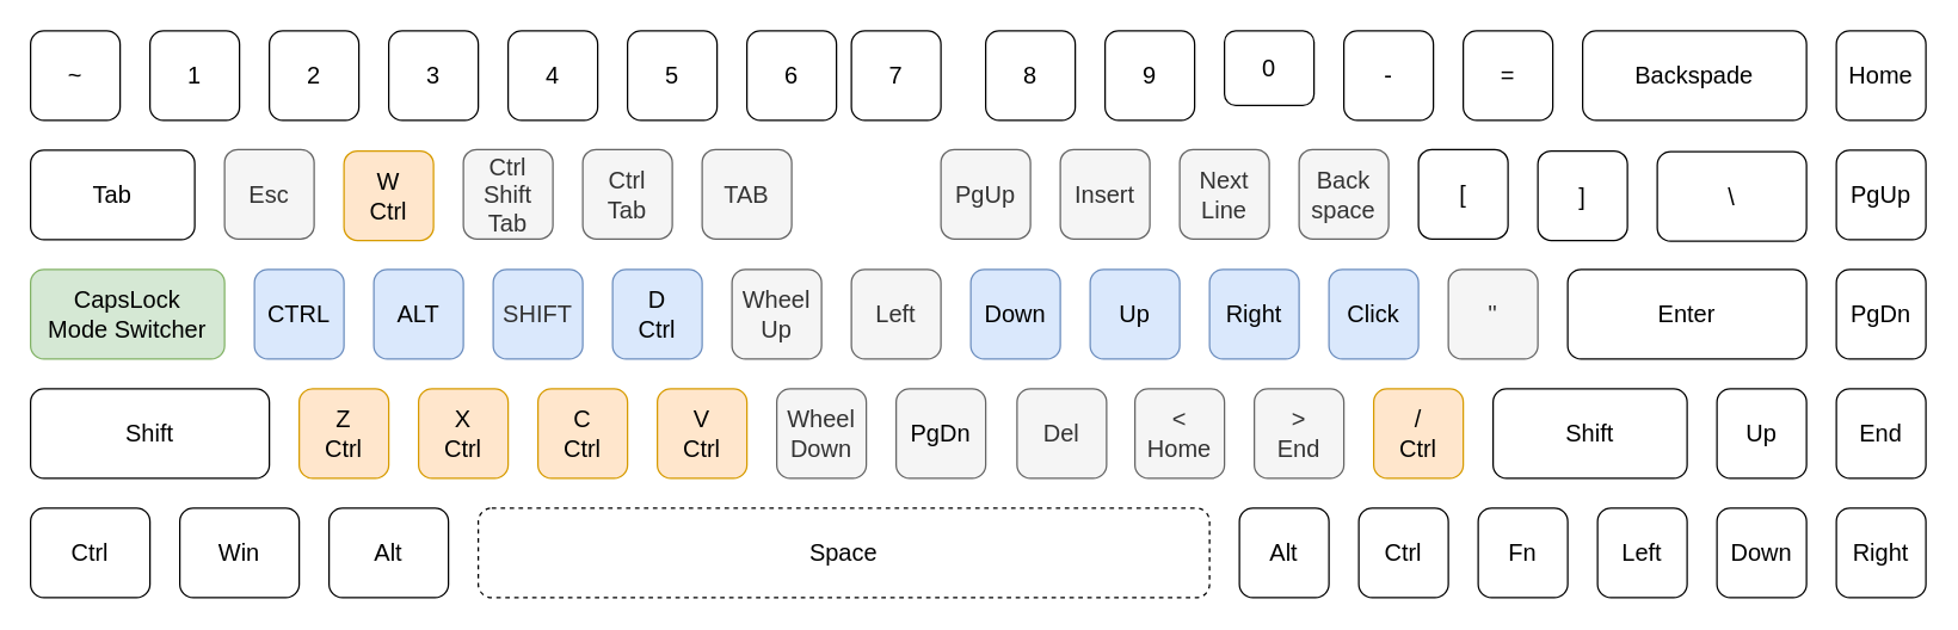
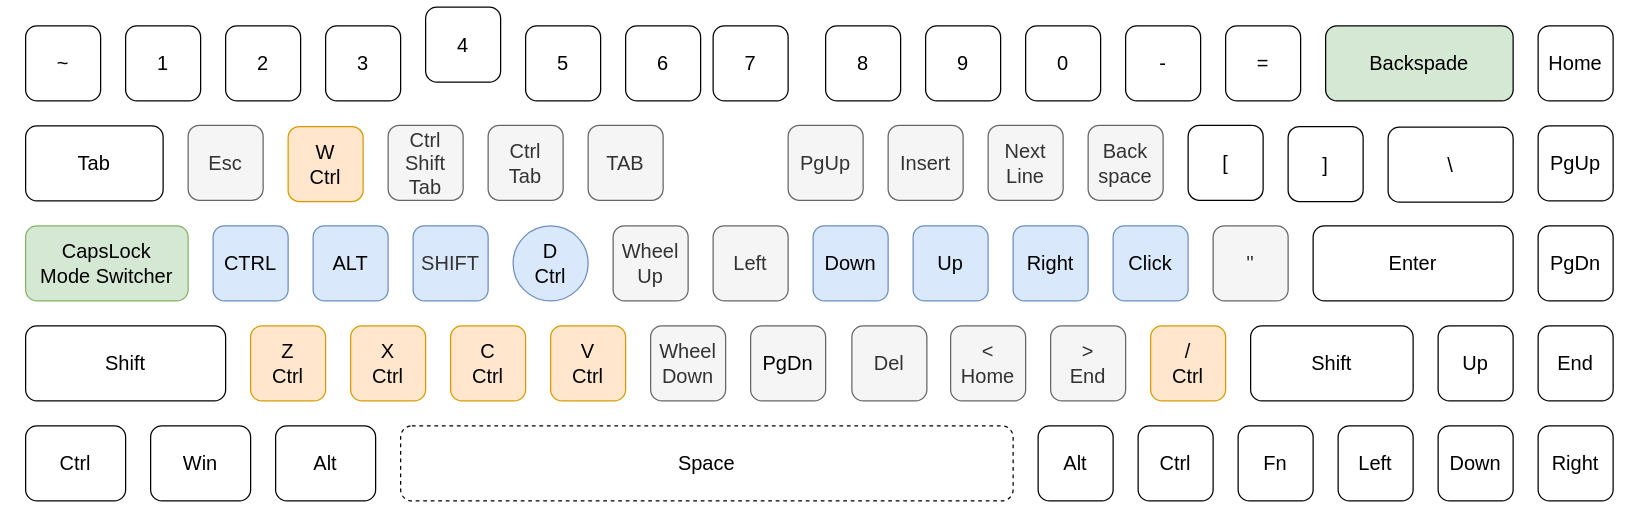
  <mxCell id="0" />
  <mxCell id="1" parent="0" />
  <mxCell id="2" value="PgUp" style="whiteSpace=wrap;html=1;aspect=fixed;rounded=1;fillColor=#f5f5f5;strokeColor=#666666;fontColor=#333333;fontSize=16;" parent="1" vertex="1"><mxGeometry x="630" y="99.5" width="60" height="60" as="geometry" /></mxCell>
  <mxCell id="3" value="Insert" style="whiteSpace=wrap;html=1;aspect=fixed;rounded=1;fillColor=#f5f5f5;strokeColor=#666666;fontColor=#333333;fontSize=16;" parent="1" vertex="1"><mxGeometry x="710" y="99.5" width="60" height="60" as="geometry" /></mxCell>
  <mxCell id="4" value="Back&lt;br&gt;space" style="whiteSpace=wrap;html=1;aspect=fixed;rounded=1;fillColor=#f5f5f5;strokeColor=#666666;fontColor=#333333;fontSize=16;" parent="1" vertex="1"><mxGeometry x="870" y="99.5" width="60" height="60" as="geometry" /></mxCell>
  <mxCell id="5" value="Right" style="whiteSpace=wrap;html=1;aspect=fixed;rounded=1;fillColor=#dae8fc;strokeColor=#6c8ebf;fontSize=16;" parent="1" vertex="1"><mxGeometry x="810" y="180" width="60" height="60" as="geometry" /></mxCell>
  <mxCell id="6" value="Up" style="whiteSpace=wrap;html=1;aspect=fixed;rounded=1;fillColor=#dae8fc;strokeColor=#6c8ebf;fontSize=16;" parent="1" vertex="1"><mxGeometry x="730" y="180" width="60" height="60" as="geometry" /></mxCell>
  <mxCell id="7" value="Next Line" style="whiteSpace=wrap;html=1;aspect=fixed;rounded=1;fillColor=#f5f5f5;strokeColor=#666666;fontColor=#333333;fontSize=16;" parent="1" vertex="1"><mxGeometry x="790" y="99.5" width="60" height="60" as="geometry" /></mxCell>
  <mxCell id="8" value="Down" style="whiteSpace=wrap;html=1;aspect=fixed;rounded=1;fillColor=#dae8fc;strokeColor=#6c8ebf;fontSize=16;" parent="1" vertex="1"><mxGeometry x="650" y="180" width="60" height="60" as="geometry" /></mxCell>
  <mxCell id="9" value="Left" style="whiteSpace=wrap;html=1;aspect=fixed;rounded=1;fillColor=#f5f5f5;strokeColor=#666666;fontColor=#333333;fontSize=16;" parent="1" vertex="1"><mxGeometry x="570" y="180" width="60" height="60" as="geometry" /></mxCell>
  <mxCell id="10" value="Del" style="whiteSpace=wrap;html=1;aspect=fixed;rounded=1;fillColor=#f5f5f5;strokeColor=#666666;fontColor=#333333;fontSize=16;" parent="1" vertex="1"><mxGeometry x="681" y="260" width="60" height="60" as="geometry" /></mxCell>
  <mxCell id="11" value="&amp;gt;&lt;br&gt;End" style="whiteSpace=wrap;html=1;aspect=fixed;rounded=1;fillColor=#f5f5f5;strokeColor=#666666;fontColor=#333333;fontSize=16;" parent="1" vertex="1"><mxGeometry x="840" y="260" width="60" height="60" as="geometry" /></mxCell>
  <mxCell id="12" value="&amp;lt;&lt;br&gt;Home" style="whiteSpace=wrap;html=1;aspect=fixed;rounded=1;fillColor=#f5f5f5;strokeColor=#666666;fontColor=#333333;fontSize=16;" parent="1" vertex="1"><mxGeometry x="760" y="260" width="60" height="60" as="geometry" /></mxCell>
  <mxCell id="13" value="&lt;span style=&quot;color: rgb(0, 0, 0);&quot;&gt;PgDn&lt;/span&gt;" style="whiteSpace=wrap;html=1;aspect=fixed;rounded=1;fillColor=#f5f5f5;strokeColor=#666666;fontColor=#333333;fontSize=16;" parent="1" vertex="1"><mxGeometry x="600" y="260" width="60" height="60" as="geometry" /></mxCell>
  <mxCell id="14" value="Click" style="whiteSpace=wrap;html=1;aspect=fixed;rounded=1;fillColor=#dae8fc;strokeColor=#6c8ebf;fontSize=16;" parent="1" vertex="1"><mxGeometry x="890" y="180" width="60" height="60" as="geometry" /></mxCell>
  <mxCell id="15" value="W&lt;br&gt;Ctrl" style="whiteSpace=wrap;html=1;aspect=fixed;rounded=1;fontSize=16;fillColor=#ffe6cc;strokeColor=#d79b00;" parent="1" vertex="1"><mxGeometry x="230" y="100.5" width="60" height="60" as="geometry" /></mxCell>
  <mxCell id="16" value="Ctrl&lt;br&gt;Shift&lt;br&gt;Tab" style="whiteSpace=wrap;html=1;aspect=fixed;rounded=1;fillColor=#f5f5f5;strokeColor=#666666;fontColor=#333333;fontSize=16;" parent="1" vertex="1"><mxGeometry x="310" y="99.5" width="60" height="60" as="geometry" /></mxCell>
  <mxCell id="17" value="TAB" style="whiteSpace=wrap;html=1;aspect=fixed;rounded=1;fontSize=16;fillColor=#f5f5f5;fontColor=#333333;strokeColor=#666666;" parent="1" vertex="1"><mxGeometry x="470" y="99.5" width="60" height="60" as="geometry" /></mxCell>
- <mxCell id="18" value="D&lt;br&gt;Ctrl" style="whiteSpace=wrap;html=1;aspect=fixed;rounded=1;fillColor=#dae8fc;strokeColor=#6c8ebf;fontSize=16;" parent="1" vertex="1"><mxGeometry x="410" y="180" width="60" height="60" as="geometry" /></mxCell>
+ <mxCell id="18" value="D&lt;br&gt;Ctrl" style="ellipse;whiteSpace=wrap;html=1;aspect=fixed;fillColor=#dae8fc;strokeColor=#6c8ebf;fontSize=16;" parent="1" vertex="1"><mxGeometry x="410" y="180" width="60" height="60" as="geometry" /></mxCell>
  <mxCell id="19" value="&lt;span style=&quot;color: rgb(51, 51, 51);&quot;&gt;SHIFT&lt;/span&gt;" style="whiteSpace=wrap;html=1;aspect=fixed;rounded=1;fillColor=#dae8fc;strokeColor=#6c8ebf;fontSize=16;" parent="1" vertex="1"><mxGeometry x="330" y="180" width="60" height="60" as="geometry" /></mxCell>
  <mxCell id="20" value="Ctrl&lt;br&gt;Tab" style="whiteSpace=wrap;html=1;aspect=fixed;rounded=1;fillColor=#f5f5f5;strokeColor=#666666;fontColor=#333333;fontSize=16;" parent="1" vertex="1"><mxGeometry x="390" y="99.5" width="60" height="60" as="geometry" /></mxCell>
  <mxCell id="21" value="ALT" style="whiteSpace=wrap;html=1;aspect=fixed;rounded=1;fillColor=#dae8fc;strokeColor=#6c8ebf;fontSize=16;" parent="1" vertex="1"><mxGeometry x="250" y="180" width="60" height="60" as="geometry" /></mxCell>
  <mxCell id="22" value="Esc" style="whiteSpace=wrap;html=1;aspect=fixed;rounded=1;fontSize=16;fillColor=#f5f5f5;fontColor=#333333;strokeColor=#666666;" parent="1" vertex="1"><mxGeometry x="150" y="99.5" width="60" height="60" as="geometry" /></mxCell>
  <mxCell id="23" value="CTRL" style="whiteSpace=wrap;html=1;aspect=fixed;rounded=1;fillColor=#dae8fc;strokeColor=#6c8ebf;fontSize=16;" parent="1" vertex="1"><mxGeometry x="170" y="180" width="60" height="60" as="geometry" /></mxCell>
  <mxCell id="24" value="X&lt;br&gt;Ctrl" style="whiteSpace=wrap;html=1;aspect=fixed;rounded=1;fillColor=#ffe6cc;strokeColor=#d79b00;fontSize=16;" parent="1" vertex="1"><mxGeometry x="280" y="260" width="60" height="60" as="geometry" /></mxCell>
  <mxCell id="25" value="V&lt;br&gt;Ctrl" style="whiteSpace=wrap;html=1;aspect=fixed;rounded=1;fillColor=#ffe6cc;strokeColor=#d79b00;fontSize=16;" parent="1" vertex="1"><mxGeometry x="440" y="260" width="60" height="60" as="geometry" /></mxCell>
  <mxCell id="26" value="C&lt;br&gt;Ctrl" style="whiteSpace=wrap;html=1;aspect=fixed;rounded=1;fillColor=#ffe6cc;strokeColor=#d79b00;fontSize=16;" parent="1" vertex="1"><mxGeometry x="360" y="260" width="60" height="60" as="geometry" /></mxCell>
  <mxCell id="27" value="Z&lt;br&gt;Ctrl" style="whiteSpace=wrap;html=1;aspect=fixed;rounded=1;fillColor=#ffe6cc;strokeColor=#d79b00;fontSize=16;" parent="1" vertex="1"><mxGeometry x="200" y="260" width="60" height="60" as="geometry" /></mxCell>
  <mxCell id="28" value="Wheel&lt;br&gt;Up" style="whiteSpace=wrap;html=1;aspect=fixed;rounded=1;fontSize=16;fillColor=#f5f5f5;fontColor=#333333;strokeColor=#666666;" parent="1" vertex="1"><mxGeometry x="490" y="180" width="60" height="60" as="geometry" /></mxCell>
  <mxCell id="29" value="Wheel&lt;br&gt;Down" style="whiteSpace=wrap;html=1;aspect=fixed;rounded=1;fontSize=16;fillColor=#f5f5f5;fontColor=#333333;strokeColor=#666666;" parent="1" vertex="1"><mxGeometry x="520" y="260" width="60" height="60" as="geometry" /></mxCell>
  <mxCell id="30" value="Alt" style="rounded=1;whiteSpace=wrap;html=1;fontSize=16;" parent="1" vertex="1"><mxGeometry x="220" y="340" width="80" height="60" as="geometry" /></mxCell>
  <mxCell id="31" value="Win" style="rounded=1;whiteSpace=wrap;html=1;fontSize=16;" parent="1" vertex="1"><mxGeometry x="120" y="340" width="80" height="60" as="geometry" /></mxCell>
  <mxCell id="32" value="Ctrl" style="rounded=1;whiteSpace=wrap;html=1;fontSize=16;" parent="1" vertex="1"><mxGeometry x="20" y="340" width="80" height="60" as="geometry" /></mxCell>
  <mxCell id="33" value="Shift" style="rounded=1;whiteSpace=wrap;html=1;fontSize=16;" parent="1" vertex="1"><mxGeometry x="20" y="260" width="160" height="60" as="geometry" /></mxCell>
  <mxCell id="34" value="CapsLock&lt;br&gt;Mode Switcher" style="rounded=1;whiteSpace=wrap;html=1;fontSize=16;fillColor=#d5e8d4;strokeColor=#82b366;" parent="1" vertex="1"><mxGeometry x="20" y="180" width="130" height="60" as="geometry" /></mxCell>
  <mxCell id="35" value="Tab" style="rounded=1;whiteSpace=wrap;html=1;fontSize=16;" parent="1" vertex="1"><mxGeometry x="20" y="100" width="110" height="60" as="geometry" /></mxCell>
  <mxCell id="36" value="/&lt;br&gt;Ctrl" style="whiteSpace=wrap;html=1;aspect=fixed;rounded=1;fillColor=#ffe6cc;strokeColor=#d79b00;fontSize=16;" parent="1" vertex="1"><mxGeometry x="920" y="260" width="60" height="60" as="geometry" /></mxCell>
  <mxCell id="37" value="~" style="whiteSpace=wrap;html=1;aspect=fixed;rounded=1;fontSize=16;" parent="1" vertex="1"><mxGeometry x="20" y="20" width="60" height="60" as="geometry" /></mxCell>
  <mxCell id="38" value="7" style="whiteSpace=wrap;html=1;aspect=fixed;rounded=1;fontSize=16;" parent="1" vertex="1"><mxGeometry x="570" y="20" width="60" height="60" as="geometry" /></mxCell>
  <mxCell id="39" value="8" style="whiteSpace=wrap;html=1;aspect=fixed;rounded=1;fontSize=16;" parent="1" vertex="1"><mxGeometry x="660" y="20" width="60" height="60" as="geometry" /></mxCell>
- <mxCell id="40" value="0" style="whiteSpace=wrap;html=1;aspect=fixed;rounded=1;fontSize=16;" parent="1" vertex="1"><mxGeometry x="820" y="20" width="60" height="50" as="geometry" /></mxCell>
+ <mxCell id="40" value="0" style="whiteSpace=wrap;html=1;aspect=fixed;rounded=1;fontSize=16;" parent="1" vertex="1"><mxGeometry x="820" y="20" width="60" height="60" as="geometry" /></mxCell>
  <mxCell id="41" value="9" style="whiteSpace=wrap;html=1;aspect=fixed;rounded=1;fontSize=16;" parent="1" vertex="1"><mxGeometry x="740" y="20" width="60" height="60" as="geometry" /></mxCell>
  <mxCell id="42" value="6" style="whiteSpace=wrap;html=1;aspect=fixed;rounded=1;fontSize=16;" parent="1" vertex="1"><mxGeometry x="500" y="20" width="60" height="60" as="geometry" /></mxCell>
  <mxCell id="43" value="2" style="whiteSpace=wrap;html=1;aspect=fixed;rounded=1;fontSize=16;" parent="1" vertex="1"><mxGeometry x="180" y="20" width="60" height="60" as="geometry" /></mxCell>
  <mxCell id="44" value="3" style="whiteSpace=wrap;html=1;aspect=fixed;rounded=1;fontSize=16;" parent="1" vertex="1"><mxGeometry x="260" y="20" width="60" height="60" as="geometry" /></mxCell>
  <mxCell id="45" value="5" style="whiteSpace=wrap;html=1;aspect=fixed;rounded=1;fontSize=16;" parent="1" vertex="1"><mxGeometry x="420" y="20" width="60" height="60" as="geometry" /></mxCell>
- <mxCell id="46" value="4" style="whiteSpace=wrap;html=1;aspect=fixed;rounded=1;fontSize=16;" parent="1" vertex="1"><mxGeometry x="340" y="20" width="60" height="60" as="geometry" /></mxCell>
+ <mxCell id="46" value="4" style="whiteSpace=wrap;html=1;aspect=fixed;rounded=1;fontSize=16;" parent="1" vertex="1"><mxGeometry x="340" y="5" width="60" height="60" as="geometry" /></mxCell>
  <mxCell id="47" value="1" style="whiteSpace=wrap;html=1;aspect=fixed;rounded=1;fontSize=16;" parent="1" vertex="1"><mxGeometry x="100" y="20" width="60" height="60" as="geometry" /></mxCell>
  <mxCell id="48" value="Shift" style="rounded=1;whiteSpace=wrap;html=1;fontSize=16;" parent="1" vertex="1"><mxGeometry x="1000" y="260" width="130" height="60" as="geometry" /></mxCell>
  <mxCell id="49" value="Space" style="rounded=1;whiteSpace=wrap;html=1;fontSize=16;dashed=1;" parent="1" vertex="1"><mxGeometry x="320" y="340" width="490" height="60" as="geometry" /></mxCell>
  <mxCell id="50" value="Alt" style="rounded=1;whiteSpace=wrap;html=1;fontSize=16;" parent="1" vertex="1"><mxGeometry x="830" y="340" width="60" height="60" as="geometry" /></mxCell>
  <mxCell id="51" value="Ctrl" style="rounded=1;whiteSpace=wrap;html=1;fontSize=16;" parent="1" vertex="1"><mxGeometry x="910" y="340" width="60" height="60" as="geometry" /></mxCell>
  <mxCell id="52" value="Fn" style="rounded=1;whiteSpace=wrap;html=1;fontSize=16;" parent="1" vertex="1"><mxGeometry x="990" y="340" width="60" height="60" as="geometry" /></mxCell>
  <mxCell id="53" value="Right" style="rounded=1;whiteSpace=wrap;html=1;fontSize=16;" parent="1" vertex="1"><mxGeometry x="1230" y="340" width="60" height="60" as="geometry" /></mxCell>
  <mxCell id="54" value="Up" style="rounded=1;whiteSpace=wrap;html=1;fontSize=16;" parent="1" vertex="1"><mxGeometry x="1150" y="260" width="60" height="60" as="geometry" /></mxCell>
  <mxCell id="55" value="Down" style="rounded=1;whiteSpace=wrap;html=1;fontSize=16;" parent="1" vertex="1"><mxGeometry x="1150" y="340" width="60" height="60" as="geometry" /></mxCell>
  <mxCell id="56" value="Left" style="rounded=1;whiteSpace=wrap;html=1;fontSize=16;" parent="1" vertex="1"><mxGeometry x="1070" y="340" width="60" height="60" as="geometry" /></mxCell>
  <mxCell id="57" value="''" style="rounded=1;whiteSpace=wrap;html=1;fontSize=16;fillColor=#f5f5f5;fontColor=#333333;strokeColor=#666666;" parent="1" vertex="1"><mxGeometry x="970" y="180" width="60" height="60" as="geometry" /></mxCell>
  <mxCell id="58" value="Home" style="rounded=1;whiteSpace=wrap;html=1;fontSize=16;" parent="1" vertex="1"><mxGeometry x="1230" y="20" width="60" height="60" as="geometry" /></mxCell>
  <mxCell id="59" value="PgUp" style="rounded=1;whiteSpace=wrap;html=1;fontSize=16;" parent="1" vertex="1"><mxGeometry x="1230" y="100" width="60" height="60" as="geometry" /></mxCell>
  <mxCell id="60" value="PgDn" style="rounded=1;whiteSpace=wrap;html=1;fontSize=16;" parent="1" vertex="1"><mxGeometry x="1230" y="180" width="60" height="60" as="geometry" /></mxCell>
  <mxCell id="61" value="End" style="rounded=1;whiteSpace=wrap;html=1;fontSize=16;" parent="1" vertex="1"><mxGeometry x="1230" y="260" width="60" height="60" as="geometry" /></mxCell>
  <mxCell id="62" value="Enter" style="rounded=1;whiteSpace=wrap;html=1;fontSize=16;" parent="1" vertex="1"><mxGeometry x="1050" y="180" width="160" height="60" as="geometry" /></mxCell>
  <mxCell id="63" value="\" style="rounded=1;whiteSpace=wrap;html=1;fontSize=16;" parent="1" vertex="1"><mxGeometry x="1110" y="101" width="100" height="60" as="geometry" /></mxCell>
  <mxCell id="64" value="]" style="rounded=1;whiteSpace=wrap;html=1;fontSize=16;" parent="1" vertex="1"><mxGeometry x="1030" y="100.5" width="60" height="60" as="geometry" /></mxCell>
  <mxCell id="65" value="[" style="rounded=1;whiteSpace=wrap;html=1;fontSize=16;" parent="1" vertex="1"><mxGeometry x="950" y="99.5" width="60" height="60" as="geometry" /></mxCell>
- <mxCell id="66" value="Backspade" style="rounded=1;whiteSpace=wrap;html=1;fontSize=16;" parent="1" vertex="1"><mxGeometry x="1060" y="20" width="150" height="60" as="geometry" /></mxCell>
+ <mxCell id="66" value="Backspade" style="rounded=1;whiteSpace=wrap;html=1;fontSize=16;fillColor=#d5e8d4;" parent="1" vertex="1"><mxGeometry x="1060" y="20" width="150" height="60" as="geometry" /></mxCell>
  <mxCell id="67" value="=" style="rounded=1;whiteSpace=wrap;html=1;fontSize=16;" parent="1" vertex="1"><mxGeometry x="980" y="20" width="60" height="60" as="geometry" /></mxCell>
  <mxCell id="68" value="-" style="rounded=1;whiteSpace=wrap;html=1;fontSize=16;" parent="1" vertex="1"><mxGeometry x="900" y="20" width="60" height="60" as="geometry" /></mxCell>
